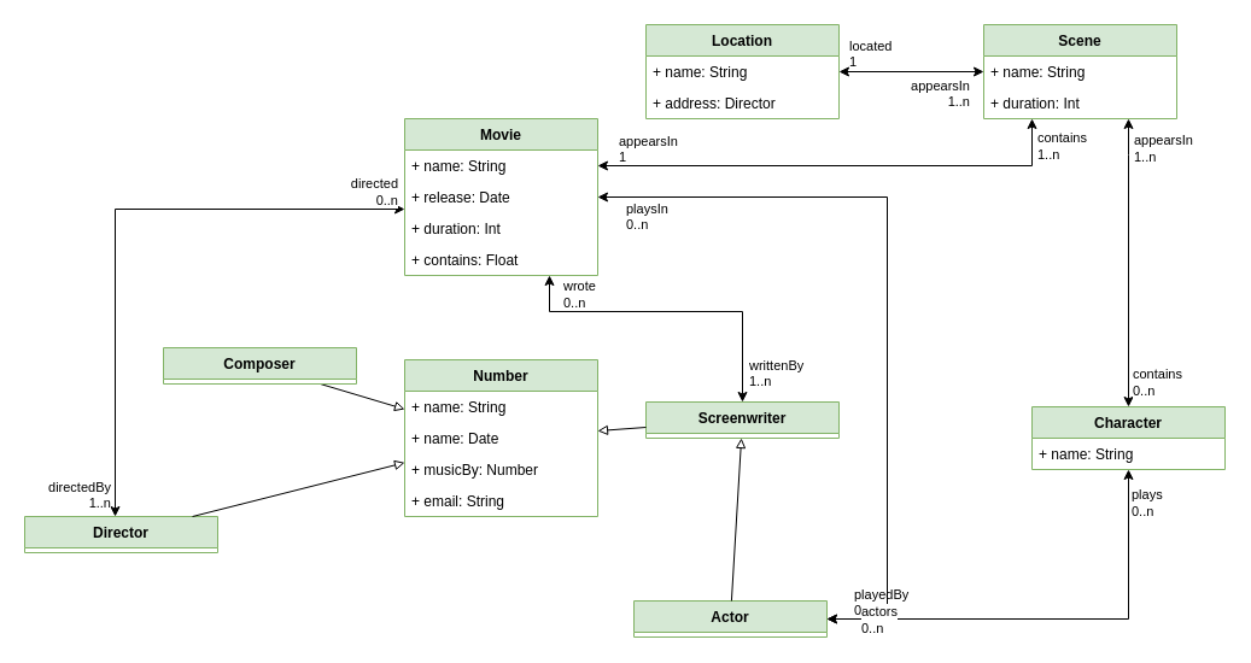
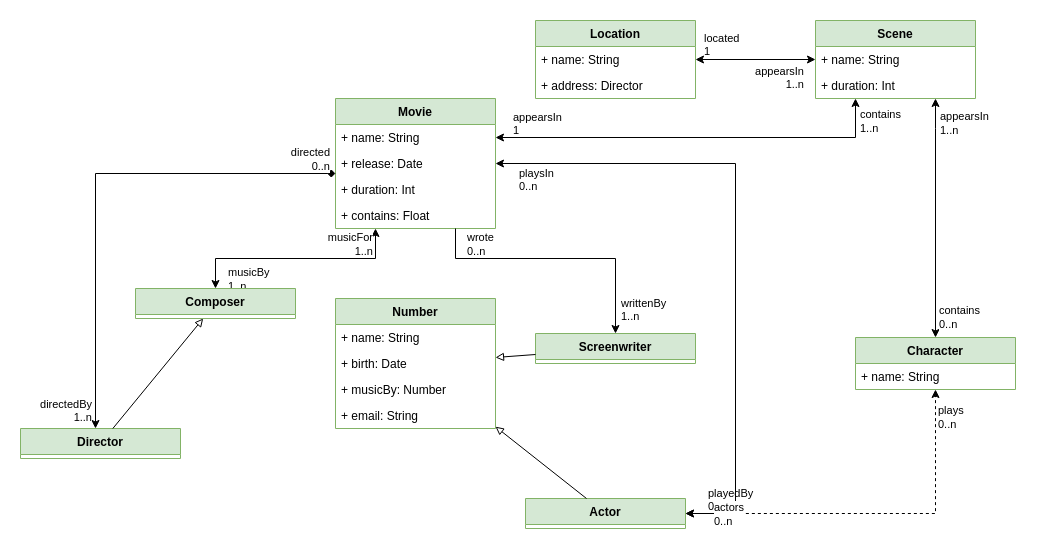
  <mxCell id="0" />
  <mxCell id="1" parent="0" />
  <mxCell id="2" value="Movie" style="swimlane;fontStyle=1;align=center;verticalAlign=top;childLayout=stackLayout;horizontal=1;startSize=26;horizontalStack=0;resizeParent=1;resizeParentMax=0;resizeLast=0;collapsible=1;marginBottom=0;fillColor=#d5e8d4;strokeColor=#82b366;" parent="1" vertex="1"><mxGeometry x="335" width="160" height="130" as="geometry" y="98" /></mxCell>
  <mxCell id="3" value="+ name: String" style="text;strokeColor=none;fillColor=none;align=left;verticalAlign=top;spacingLeft=4;spacingRight=4;overflow=hidden;rotatable=0;points=[[0,0.5],[1,0.5]];portConstraint=eastwest;" parent="2" vertex="1"><mxGeometry y="26" width="160" height="26" as="geometry" /></mxCell>
  <mxCell id="4" value="+ release: Date" style="text;strokeColor=none;fillColor=none;align=left;verticalAlign=top;spacingLeft=4;spacingRight=4;overflow=hidden;rotatable=0;points=[[0,0.5],[1,0.5]];portConstraint=eastwest;" parent="2" vertex="1"><mxGeometry y="52" width="160" height="26" as="geometry" /></mxCell>
  <mxCell id="5" value="+ duration: Int" style="text;strokeColor=none;fillColor=none;align=left;verticalAlign=top;spacingLeft=4;spacingRight=4;overflow=hidden;rotatable=0;points=[[0,0.5],[1,0.5]];portConstraint=eastwest;" parent="2" vertex="1"><mxGeometry y="78" width="160" height="26" as="geometry" /></mxCell>
  <mxCell id="6" value="+ contains: Float" style="text;strokeColor=none;fillColor=none;align=left;verticalAlign=top;spacingLeft=4;spacingRight=4;overflow=hidden;rotatable=0;points=[[0,0.5],[1,0.5]];portConstraint=eastwest;" parent="2" vertex="1"><mxGeometry y="104" width="160" height="26" as="geometry" /></mxCell>
- <mxCell id="7" style="edgeStyle=orthogonalEdgeStyle;rounded=0;orthogonalLoop=1;jettySize=auto;html=1;startArrow=classic;startFill=1;" parent="1" source="10" target="2" edge="1"><mxGeometry relative="1" as="geometry"><mxPoint x="175" y="358" as="sourcePoint" /><Array as="points"><mxPoint x="95" y="173" /></Array></mxGeometry></mxCell>
+ <mxCell id="7" style="edgeStyle=orthogonalEdgeStyle;rounded=0;orthogonalLoop=1;jettySize=auto;html=1;startArrow=classic;startFill=1;endArrow=diamond;" parent="1" source="10" target="2" edge="1"><mxGeometry relative="1" as="geometry"><mxPoint x="175" y="358" as="sourcePoint" /><Array as="points"><mxPoint x="95" y="173" /></Array></mxGeometry></mxCell>
  <mxCell id="8" value="directed&lt;br&gt;&lt;div&gt;0..n&lt;/div&gt;" style="edgeLabel;html=1;align=right;verticalAlign=middle;resizable=0;points=[];" vertex="1" connectable="0" parent="7"><mxGeometry x="0.862" y="-1" relative="1" as="geometry"><mxPoint x="29" y="-16" as="offset" /></mxGeometry></mxCell>
  <mxCell id="9" value="directedBy&lt;br&gt;1..n" style="edgeLabel;html=1;align=right;verticalAlign=bottom;resizable=0;points=[];" vertex="1" connectable="0" parent="7"><mxGeometry x="-0.929" y="-1" relative="1" as="geometry"><mxPoint x="-4" y="15" as="offset" /></mxGeometry></mxCell>
  <mxCell id="10" value="Director" style="swimlane;fontStyle=1;align=center;verticalAlign=top;childLayout=stackLayout;horizontal=1;startSize=26;horizontalStack=0;resizeParent=1;resizeParentMax=0;resizeLast=0;collapsible=1;marginBottom=0;fillColor=#d5e8d4;strokeColor=#82b366;" parent="1" vertex="1"><mxGeometry x="20" y="428" width="160" height="30" as="geometry" /></mxCell>
- <mxCell id="11" style="edgeStyle=orthogonalEdgeStyle;rounded=0;orthogonalLoop=1;jettySize=auto;html=1;startArrow=classic;startFill=1;" parent="1" source="17" target="18" edge="1"><mxGeometry relative="1" as="geometry" /></mxCell>
+ <mxCell id="11" style="edgeStyle=orthogonalEdgeStyle;rounded=0;orthogonalLoop=1;jettySize=auto;html=1;startArrow=classic;startFill=1;dashed=1;" parent="1" source="17" target="18" edge="1"><mxGeometry relative="1" as="geometry" /></mxCell>
  <mxCell id="12" value="plays&lt;br&gt;&lt;div&gt;0..n&lt;/div&gt;" style="edgeLabel;html=1;align=left;verticalAlign=middle;resizable=0;points=[];" vertex="1" connectable="0" parent="11"><mxGeometry x="0.855" y="-1" relative="1" as="geometry"><mxPoint as="offset" /></mxGeometry></mxCell>
  <mxCell id="13" value="playedBy&lt;br&gt;0..n" style="edgeLabel;html=1;align=left;verticalAlign=bottom;resizable=0;points=[];" vertex="1" connectable="0" parent="11"><mxGeometry x="-0.831" y="-3" relative="1" as="geometry"><mxPoint x="-11" y="-2" as="offset" /></mxGeometry></mxCell>
  <mxCell id="14" style="edgeStyle=orthogonalEdgeStyle;rounded=0;orthogonalLoop=1;jettySize=auto;html=1;startArrow=classic;startFill=1;" parent="1" source="17" target="2" edge="1"><mxGeometry relative="1" as="geometry"><Array as="points"><mxPoint x="735" y="163" /></Array></mxGeometry></mxCell>
  <mxCell id="15" value="playsIn&lt;br&gt;0..n" style="edgeLabel;html=1;align=left;verticalAlign=top;resizable=0;points=[];" vertex="1" connectable="0" parent="14"><mxGeometry x="0.934" relative="1" as="geometry"><mxPoint x="1" y="-3" as="offset" /></mxGeometry></mxCell>
  <mxCell id="16" value="actors&lt;br&gt;0..n" style="edgeLabel;html=1;align=left;verticalAlign=middle;resizable=0;points=[];" vertex="1" connectable="0" parent="14"><mxGeometry x="-0.92" relative="1" as="geometry"><mxPoint x="1" as="offset" /></mxGeometry></mxCell>
  <mxCell id="17" value="Actor" style="swimlane;fontStyle=1;align=center;verticalAlign=top;childLayout=stackLayout;horizontal=1;startSize=26;horizontalStack=0;resizeParent=1;resizeParentMax=0;resizeLast=0;collapsible=1;marginBottom=0;fillColor=#d5e8d4;strokeColor=#82b366;" parent="1" vertex="1"><mxGeometry x="525" y="498" width="160" height="30" as="geometry" /></mxCell>
  <mxCell id="18" value="Character" style="swimlane;fontStyle=1;align=center;verticalAlign=top;childLayout=stackLayout;horizontal=1;startSize=26;horizontalStack=0;resizeParent=1;resizeParentMax=0;resizeLast=0;collapsible=1;marginBottom=0;fillColor=#d5e8d4;strokeColor=#82b366;" parent="1" vertex="1"><mxGeometry x="855" y="337" width="160" height="52" as="geometry" /></mxCell>
  <mxCell id="19" value="+ name: String" style="text;strokeColor=none;fillColor=none;align=left;verticalAlign=top;spacingLeft=4;spacingRight=4;overflow=hidden;rotatable=0;points=[[0,0.5],[1,0.5]];portConstraint=eastwest;" parent="18" vertex="1"><mxGeometry y="26" width="160" height="26" as="geometry" /></mxCell>
  <mxCell id="20" value="Scene" style="swimlane;fontStyle=1;align=center;verticalAlign=top;childLayout=stackLayout;horizontal=1;startSize=26;horizontalStack=0;resizeParent=1;resizeParentMax=0;resizeLast=0;collapsible=1;marginBottom=0;fillColor=#d5e8d4;strokeColor=#82b366;" parent="1" vertex="1"><mxGeometry x="815" y="20" width="160" height="78" as="geometry" /></mxCell>
  <mxCell id="21" value="+ name: String" style="text;strokeColor=none;fillColor=none;align=left;verticalAlign=top;spacingLeft=4;spacingRight=4;overflow=hidden;rotatable=0;points=[[0,0.5],[1,0.5]];portConstraint=eastwest;" parent="20" vertex="1"><mxGeometry y="26" width="160" height="26" as="geometry" /></mxCell>
  <mxCell id="22" value="+ duration: Int" style="text;strokeColor=none;fillColor=none;align=left;verticalAlign=top;spacingLeft=4;spacingRight=4;overflow=hidden;rotatable=0;points=[[0,0.5],[1,0.5]];portConstraint=eastwest;" parent="20" vertex="1"><mxGeometry y="52" width="160" height="26" as="geometry" /></mxCell>
  <mxCell id="23" value="Location" style="swimlane;fontStyle=1;align=center;verticalAlign=top;childLayout=stackLayout;horizontal=1;startSize=26;horizontalStack=0;resizeParent=1;resizeParentMax=0;resizeLast=0;collapsible=1;marginBottom=0;fillColor=#d5e8d4;strokeColor=#82b366;" parent="1" vertex="1"><mxGeometry x="535" y="20" width="160" height="78" as="geometry" /></mxCell>
  <mxCell id="24" value="+ name: String" style="text;strokeColor=none;fillColor=none;align=left;verticalAlign=top;spacingLeft=4;spacingRight=4;overflow=hidden;rotatable=0;points=[[0,0.5],[1,0.5]];portConstraint=eastwest;" parent="23" vertex="1"><mxGeometry y="26" width="160" height="26" as="geometry" /></mxCell>
  <mxCell id="25" value="+ address: Director" style="text;strokeColor=none;fillColor=none;align=left;verticalAlign=top;spacingLeft=4;spacingRight=4;overflow=hidden;rotatable=0;points=[[0,0.5],[1,0.5]];portConstraint=eastwest;" parent="23" vertex="1"><mxGeometry y="52" width="160" height="26" as="geometry" /></mxCell>
  <mxCell id="26" value="Number" style="swimlane;fontStyle=1;align=center;verticalAlign=top;childLayout=stackLayout;horizontal=1;startSize=26;horizontalStack=0;resizeParent=1;resizeParentMax=0;resizeLast=0;collapsible=1;marginBottom=0;fillColor=#d5e8d4;strokeColor=#82b366;" parent="1" vertex="1"><mxGeometry x="335" y="298" width="160" height="130" as="geometry" /></mxCell>
  <mxCell id="27" value="+ name: String" style="text;strokeColor=none;fillColor=none;align=left;verticalAlign=top;spacingLeft=4;spacingRight=4;overflow=hidden;rotatable=0;points=[[0,0.5],[1,0.5]];portConstraint=eastwest;" parent="26" vertex="1"><mxGeometry y="26" width="160" height="26" as="geometry" /></mxCell>
- <mxCell id="28" value="+ name: Date" style="text;strokeColor=none;fillColor=none;align=left;verticalAlign=top;spacingLeft=4;spacingRight=4;overflow=hidden;rotatable=0;points=[[0,0.5],[1,0.5]];portConstraint=eastwest;" parent="26" vertex="1"><mxGeometry y="52" width="160" height="26" as="geometry" /></mxCell>
+ <mxCell id="28" value="+ birth: Date" style="text;strokeColor=none;fillColor=none;align=left;verticalAlign=top;spacingLeft=4;spacingRight=4;overflow=hidden;rotatable=0;points=[[0,0.5],[1,0.5]];portConstraint=eastwest;" parent="26" vertex="1"><mxGeometry y="52" width="160" height="26" as="geometry" /></mxCell>
  <mxCell id="29" value="+ musicBy: Number" style="text;strokeColor=none;fillColor=none;align=left;verticalAlign=top;spacingLeft=4;spacingRight=4;overflow=hidden;rotatable=0;points=[[0,0.5],[1,0.5]];portConstraint=eastwest;" parent="26" vertex="1"><mxGeometry y="78" width="160" height="26" as="geometry" /></mxCell>
  <mxCell id="30" value="+ email: String" style="text;strokeColor=none;fillColor=none;align=left;verticalAlign=top;spacingLeft=4;spacingRight=4;overflow=hidden;rotatable=0;points=[[0,0.5],[1,0.5]];portConstraint=eastwest;" parent="26" vertex="1"><mxGeometry y="104" width="160" height="26" as="geometry" /></mxCell>
  <mxCell id="31" value="Screenwriter" style="swimlane;fontStyle=1;align=center;verticalAlign=top;childLayout=stackLayout;horizontal=1;startSize=26;horizontalStack=0;resizeParent=1;resizeParentMax=0;resizeLast=0;collapsible=1;marginBottom=0;fillColor=#d5e8d4;strokeColor=#82b366;" parent="1" vertex="1"><mxGeometry x="535" y="333" width="160" height="30" as="geometry" /></mxCell>
+ <mxCell id="32" style="edgeStyle=orthogonalEdgeStyle;rounded=0;orthogonalLoop=1;jettySize=auto;html=1;startArrow=classic;startFill=1;" parent="1" source="48" target="2" edge="1"><mxGeometry relative="1" as="geometry"><Array as="points"><mxPoint x="215" y="258" /><mxPoint x="375" y="258" /></Array></mxGeometry></mxCell>
+ <mxCell id="33" value="musicBy&lt;br&gt;1..n" style="edgeLabel;html=1;align=left;verticalAlign=middle;resizable=0;points=[];" vertex="1" connectable="0" parent="32"><mxGeometry x="-0.523" y="-3" relative="1" as="geometry"><mxPoint x="-11" y="17" as="offset" /></mxGeometry></mxCell>
+ <mxCell id="34" value="&lt;div style=&quot;&quot;&gt;musicFor&lt;/div&gt;1..n" style="edgeLabel;html=1;align=right;verticalAlign=middle;resizable=0;points=[];" vertex="1" connectable="0" parent="32"><mxGeometry x="0.583" y="2" relative="1" as="geometry"><mxPoint x="14" y="-13" as="offset" /></mxGeometry></mxCell>
  <mxCell id="35" style="edgeStyle=orthogonalEdgeStyle;rounded=0;orthogonalLoop=1;jettySize=auto;html=1;startArrow=classic;startFill=1;" parent="1" source="21" target="23" edge="1"><mxGeometry relative="1" as="geometry" /></mxCell>
  <mxCell id="36" value="&lt;div&gt;located&lt;/div&gt;&lt;div&gt;1&lt;/div&gt;" style="edgeLabel;html=1;align=left;verticalAlign=bottom;resizable=0;points=[];" vertex="1" connectable="0" parent="35"><mxGeometry x="0.683" y="1" relative="1" as="geometry"><mxPoint x="-12" y="-1" as="offset" /></mxGeometry></mxCell>
  <mxCell id="37" value="appearsIn&lt;br&gt;1..n" style="edgeLabel;html=1;align=right;verticalAlign=top;resizable=0;points=[];" vertex="1" connectable="0" parent="35"><mxGeometry x="-0.7" y="2" relative="1" as="geometry"><mxPoint x="7" y="-3" as="offset" /></mxGeometry></mxCell>
  <mxCell id="38" style="edgeStyle=orthogonalEdgeStyle;rounded=0;orthogonalLoop=1;jettySize=auto;html=1;startArrow=classic;startFill=1;" parent="1" source="2" target="20" edge="1"><mxGeometry relative="1" as="geometry"><Array as="points"><mxPoint x="855" y="137" /></Array></mxGeometry></mxCell>
  <mxCell id="39" value="contains&lt;br&gt;1..n" style="edgeLabel;html=1;align=left;verticalAlign=middle;resizable=0;points=[];" vertex="1" connectable="0" parent="38"><mxGeometry x="0.84" y="1" relative="1" as="geometry"><mxPoint x="4" y="-10" as="offset" /></mxGeometry></mxCell>
  <mxCell id="40" value="appearsIn&lt;br&gt;1" style="edgeLabel;html=1;align=left;verticalAlign=bottom;resizable=0;points=[];" vertex="1" connectable="0" parent="38"><mxGeometry x="-0.92" y="-2" relative="1" as="geometry"><mxPoint y="-1" as="offset" /></mxGeometry></mxCell>
  <mxCell id="41" style="edgeStyle=orthogonalEdgeStyle;rounded=0;orthogonalLoop=1;jettySize=auto;html=1;startArrow=classic;startFill=1;" parent="1" source="20" target="18" edge="1"><mxGeometry relative="1" as="geometry"><mxPoint x="1075" y="248" as="targetPoint" /><Array as="points"><mxPoint x="935" y="128" /><mxPoint x="935" y="128" /></Array></mxGeometry></mxCell>
  <mxCell id="42" value="appearsIn&lt;br&gt;1..n" style="edgeLabel;html=1;align=left;verticalAlign=middle;resizable=0;points=[];" vertex="1" connectable="0" parent="41"><mxGeometry x="-0.791" y="4" relative="1" as="geometry"><mxPoint x="-1" y="-1" as="offset" /></mxGeometry></mxCell>
  <mxCell id="43" value="contains&lt;br&gt;0..n" style="edgeLabel;html=1;align=left;verticalAlign=middle;resizable=0;points=[];" vertex="1" connectable="0" parent="41"><mxGeometry x="0.699" y="4" relative="1" as="geometry"><mxPoint x="-2" y="15" as="offset" /></mxGeometry></mxCell>
- <mxCell id="44" value="" style="endArrow=block;html=1;endFill=0;" edge="1" parent="1" source="10" target="26"><mxGeometry width="50" height="50" relative="1" as="geometry"><mxPoint x="645" y="388" as="sourcePoint" /><mxPoint x="695" y="338" as="targetPoint" /></mxGeometry></mxCell>
+ <mxCell id="44" value="" style="endArrow=block;html=1;endFill=0;" edge="1" parent="1" source="10" target="48"><mxGeometry width="50" height="50" relative="1" as="geometry"><mxPoint x="645" y="388" as="sourcePoint" /><mxPoint x="695" y="338" as="targetPoint" /></mxGeometry></mxCell>
  <mxCell id="45" value="" style="endArrow=block;html=1;endFill=0;" edge="1" parent="1" source="31" target="26"><mxGeometry width="50" height="50" relative="1" as="geometry"><mxPoint x="645" y="388" as="sourcePoint" /><mxPoint x="695" y="338" as="targetPoint" /></mxGeometry></mxCell>
- <mxCell id="46" value="" style="endArrow=block;html=1;endFill=0;" edge="1" parent="1" source="17" target="31"><mxGeometry width="50" height="50" relative="1" as="geometry"><mxPoint x="645" y="388" as="sourcePoint" /><mxPoint x="695" y="338" as="targetPoint" /></mxGeometry></mxCell>
- <mxCell id="47" value="" style="endArrow=block;html=1;endFill=0;" edge="1" parent="1" source="48" target="26"><mxGeometry width="50" height="50" relative="1" as="geometry"><mxPoint x="645" y="388" as="sourcePoint" /><mxPoint x="695" y="338" as="targetPoint" /></mxGeometry></mxCell>
+ <mxCell id="46" value="" style="endArrow=block;html=1;endFill=0;" edge="1" parent="1" source="17" target="26"><mxGeometry width="50" height="50" relative="1" as="geometry"><mxPoint x="645" y="388" as="sourcePoint" /><mxPoint x="695" y="338" as="targetPoint" /></mxGeometry></mxCell>
  <mxCell id="48" value="Composer" style="swimlane;fontStyle=1;align=center;verticalAlign=top;childLayout=stackLayout;horizontal=1;startSize=26;horizontalStack=0;resizeParent=1;resizeParentMax=0;resizeLast=0;collapsible=1;marginBottom=0;fillColor=#d5e8d4;strokeColor=#82b366;" parent="1" vertex="1"><mxGeometry x="135" y="288" width="160" height="30" as="geometry" /></mxCell>
- <mxCell id="49" style="edgeStyle=orthogonalEdgeStyle;rounded=0;orthogonalLoop=1;jettySize=auto;html=1;startArrow=classic;startFill=1;" edge="1" parent="1" source="31" target="2"><mxGeometry relative="1" as="geometry"><mxPoint x="615" y="228" as="sourcePoint" /><mxPoint x="415" y="228" as="targetPoint" /><Array as="points"><mxPoint x="615" y="258" /><mxPoint x="455" y="258" /></Array></mxGeometry></mxCell>
+ <mxCell id="49" style="edgeStyle=orthogonalEdgeStyle;rounded=0;orthogonalLoop=1;jettySize=auto;html=1;startArrow=classic;startFill=1;endArrow=none;" edge="1" parent="1" source="31" target="2"><mxGeometry relative="1" as="geometry"><mxPoint x="615" y="228" as="sourcePoint" /><mxPoint x="415" y="228" as="targetPoint" /><Array as="points"><mxPoint x="615" y="258" /><mxPoint x="455" y="258" /></Array></mxGeometry></mxCell>
  <mxCell id="50" value="wrote&lt;br&gt;&lt;div&gt;0..n&lt;/div&gt;" style="edgeLabel;html=1;align=left;verticalAlign=middle;resizable=0;points=[];" vertex="1" connectable="0" parent="49"><mxGeometry x="0.635" relative="1" as="geometry"><mxPoint x="-8" y="-15" as="offset" /></mxGeometry></mxCell>
  <mxCell id="51" value="writtenBy&lt;br&gt;1..n" style="edgeLabel;html=1;align=left;verticalAlign=bottom;resizable=0;points=[];" vertex="1" connectable="0" parent="49"><mxGeometry x="-0.704" y="1" relative="1" as="geometry"><mxPoint x="5" y="30" as="offset" /></mxGeometry></mxCell>
